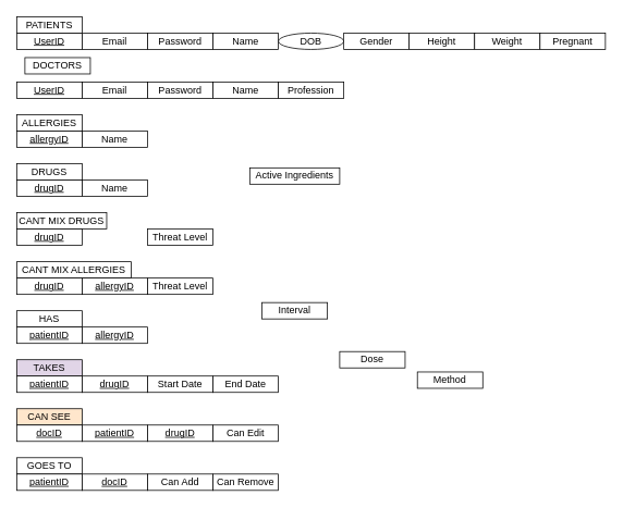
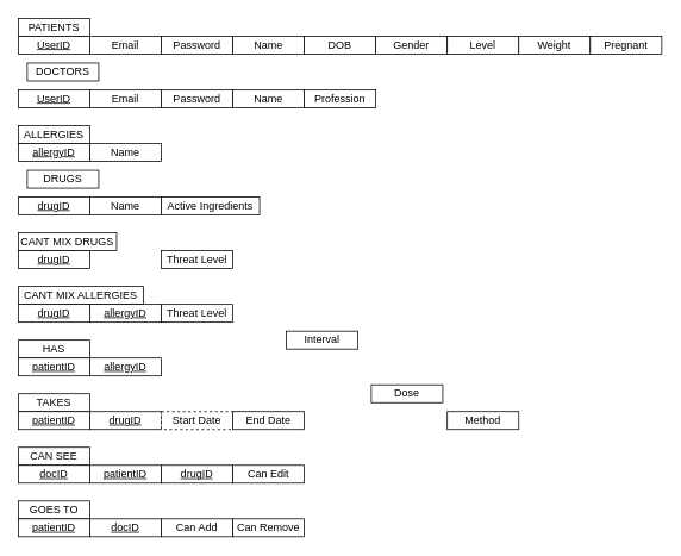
  <mxCell id="0" />
  <mxCell id="1" parent="0" />
  <mxCell id="2" value="UserID" style="rounded=0;whiteSpace=wrap;html=1;fontStyle=4" vertex="1" parent="1"><mxGeometry x="20" y="40" width="80" height="20" as="geometry" /></mxCell>
  <mxCell id="3" value="Email" style="rounded=0;whiteSpace=wrap;html=1;fontStyle=0" vertex="1" parent="1"><mxGeometry x="100" y="40" width="80" height="20" as="geometry" /></mxCell>
  <mxCell id="4" value="Password" style="rounded=0;whiteSpace=wrap;html=1;fontStyle=0" vertex="1" parent="1"><mxGeometry x="180" y="40" width="80" height="20" as="geometry" /></mxCell>
  <mxCell id="5" value="Name" style="rounded=0;whiteSpace=wrap;html=1;fontStyle=0" vertex="1" parent="1"><mxGeometry x="260" y="40" width="80" height="20" as="geometry" /></mxCell>
  <mxCell id="6" value="PATIENTS" style="rounded=0;whiteSpace=wrap;html=1;fontStyle=0" vertex="1" parent="1"><mxGeometry x="20" y="20" width="80" height="20" as="geometry" /></mxCell>
- <mxCell id="7" value="DOB" style="ellipse;whiteSpace=wrap;html=1;fontStyle=0;" vertex="1" parent="1"><mxGeometry x="340" y="40" width="80" height="20" as="geometry" /></mxCell>
+ <mxCell id="7" value="DOB" style="rounded=0;whiteSpace=wrap;html=1;fontStyle=0" vertex="1" parent="1"><mxGeometry x="340" y="40" width="80" height="20" as="geometry" /></mxCell>
  <mxCell id="8" value="Gender" style="rounded=0;whiteSpace=wrap;html=1;fontStyle=0" vertex="1" parent="1"><mxGeometry x="420" y="40" width="80" height="20" as="geometry" /></mxCell>
- <mxCell id="9" value="Height" style="rounded=0;whiteSpace=wrap;html=1;fontStyle=0" vertex="1" parent="1"><mxGeometry x="500" y="40" width="80" height="20" as="geometry" /></mxCell>
+ <mxCell id="9" value="Level" style="rounded=0;whiteSpace=wrap;html=1;fontStyle=0" vertex="1" parent="1"><mxGeometry x="500" y="40" width="80" height="20" as="geometry" /></mxCell>
  <mxCell id="10" value="Weight" style="rounded=0;whiteSpace=wrap;html=1;fontStyle=0" vertex="1" parent="1"><mxGeometry x="580" y="40" width="80" height="20" as="geometry" /></mxCell>
  <mxCell id="11" value="Pregnant" style="rounded=0;whiteSpace=wrap;html=1;fontStyle=0" vertex="1" parent="1"><mxGeometry x="660" y="40" width="80" height="20" as="geometry" /></mxCell>
  <mxCell id="12" value="UserID" style="rounded=0;whiteSpace=wrap;html=1;fontStyle=4" vertex="1" parent="1"><mxGeometry x="20" y="100" width="80" height="20" as="geometry" /></mxCell>
  <mxCell id="13" value="Email" style="rounded=0;whiteSpace=wrap;html=1;fontStyle=0" vertex="1" parent="1"><mxGeometry x="100" y="100" width="80" height="20" as="geometry" /></mxCell>
  <mxCell id="14" value="Password" style="rounded=0;whiteSpace=wrap;html=1;fontStyle=0" vertex="1" parent="1"><mxGeometry x="180" y="100" width="80" height="20" as="geometry" /></mxCell>
  <mxCell id="15" value="Name" style="rounded=0;whiteSpace=wrap;html=1;fontStyle=0" vertex="1" parent="1"><mxGeometry x="260" y="100" width="80" height="20" as="geometry" /></mxCell>
  <mxCell id="16" value="DOCTORS" style="rounded=0;whiteSpace=wrap;html=1;fontStyle=0" vertex="1" parent="1"><mxGeometry x="30" y="70" width="80" height="20" as="geometry" /></mxCell>
  <mxCell id="17" value="Profession" style="rounded=0;whiteSpace=wrap;html=1;fontStyle=0" vertex="1" parent="1"><mxGeometry x="340" y="100" width="80" height="20" as="geometry" /></mxCell>
  <mxCell id="18" value="ALLERGIES" style="rounded=0;whiteSpace=wrap;html=1;fontStyle=0" vertex="1" parent="1"><mxGeometry x="20" y="140" width="80" height="20" as="geometry" /></mxCell>
  <mxCell id="19" value="allergyID" style="rounded=0;whiteSpace=wrap;html=1;fontStyle=4" vertex="1" parent="1"><mxGeometry x="20" y="160" width="80" height="20" as="geometry" /></mxCell>
  <mxCell id="20" value="Name" style="rounded=0;whiteSpace=wrap;html=1;fontStyle=0" vertex="1" parent="1"><mxGeometry x="100" y="160" width="80" height="20" as="geometry" /></mxCell>
- <mxCell id="21" value="DRUGS" style="rounded=0;whiteSpace=wrap;html=1;fontStyle=0" vertex="1" parent="1"><mxGeometry x="20" y="200" width="80" height="20" as="geometry" /></mxCell>
+ <mxCell id="21" value="DRUGS" style="rounded=0;whiteSpace=wrap;html=1;fontStyle=0" vertex="1" parent="1"><mxGeometry x="30" y="190" width="80" height="20" as="geometry" /></mxCell>
  <mxCell id="22" value="&lt;u&gt;drugID&lt;/u&gt;" style="rounded=0;whiteSpace=wrap;html=1;fontStyle=0" vertex="1" parent="1"><mxGeometry x="20" y="220" width="80" height="20" as="geometry" /></mxCell>
  <mxCell id="23" value="Name" style="rounded=0;whiteSpace=wrap;html=1;fontStyle=0" vertex="1" parent="1"><mxGeometry x="100" y="220" width="80" height="20" as="geometry" /></mxCell>
- <mxCell id="24" value="Active Ingredients" style="rounded=0;whiteSpace=wrap;html=1;fontStyle=0" vertex="1" parent="1"><mxGeometry x="305" y="205" width="110" height="20" as="geometry" /></mxCell>
+ <mxCell id="24" value="Active Ingredients" style="rounded=0;whiteSpace=wrap;html=1;fontStyle=0" vertex="1" parent="1"><mxGeometry x="180" y="220" width="110" height="20" as="geometry" /></mxCell>
  <mxCell id="25" value="CANT MIX DRUGS" style="rounded=0;whiteSpace=wrap;html=1;fontStyle=0" vertex="1" parent="1"><mxGeometry x="20" y="260" width="110" height="20" as="geometry" /></mxCell>
  <mxCell id="26" value="&lt;u&gt;drugID&lt;/u&gt;" style="rounded=0;whiteSpace=wrap;html=1;fontStyle=0" vertex="1" parent="1"><mxGeometry x="20" y="280" width="80" height="20" as="geometry" /></mxCell>
  <mxCell id="27" value="Threat Level" style="rounded=0;whiteSpace=wrap;html=1;fontStyle=0" vertex="1" parent="1"><mxGeometry x="180" y="280" width="80" height="20" as="geometry" /></mxCell>
  <mxCell id="28" value="CANT MIX ALLERGIES" style="rounded=0;whiteSpace=wrap;html=1;fontStyle=0" vertex="1" parent="1"><mxGeometry x="20" y="320" width="140" height="20" as="geometry" /></mxCell>
  <mxCell id="29" value="drugID" style="rounded=0;whiteSpace=wrap;html=1;fontStyle=4" vertex="1" parent="1"><mxGeometry x="20" y="340" width="80" height="20" as="geometry" /></mxCell>
  <mxCell id="30" value="allergyID" style="rounded=0;whiteSpace=wrap;html=1;fontStyle=4" vertex="1" parent="1"><mxGeometry x="100" y="340" width="80" height="20" as="geometry" /></mxCell>
  <mxCell id="31" value="Threat Level" style="rounded=0;whiteSpace=wrap;html=1;fontStyle=0" vertex="1" parent="1"><mxGeometry x="180" y="340" width="80" height="20" as="geometry" /></mxCell>
- <mxCell id="32" value="TAKES" style="rounded=0;whiteSpace=wrap;html=1;fontStyle=0;fillColor=#e1d5e7;" vertex="1" parent="1"><mxGeometry x="20" y="440" width="80" height="20" as="geometry" /></mxCell>
+ <mxCell id="32" value="TAKES" style="rounded=0;whiteSpace=wrap;html=1;fontStyle=0" vertex="1" parent="1"><mxGeometry x="20" y="440" width="80" height="20" as="geometry" /></mxCell>
  <mxCell id="33" value="patientID" style="rounded=0;whiteSpace=wrap;html=1;fontStyle=4" vertex="1" parent="1"><mxGeometry x="20" y="460" width="80" height="20" as="geometry" /></mxCell>
  <mxCell id="34" value="&lt;u&gt;drugID&lt;/u&gt;" style="rounded=0;whiteSpace=wrap;html=1;fontStyle=0" vertex="1" parent="1"><mxGeometry x="100" y="460" width="80" height="20" as="geometry" /></mxCell>
  <mxCell id="35" value="HAS" style="rounded=0;whiteSpace=wrap;html=1;fontStyle=0" vertex="1" parent="1"><mxGeometry x="20" y="380" width="80" height="20" as="geometry" /></mxCell>
  <mxCell id="36" value="patientID" style="rounded=0;whiteSpace=wrap;html=1;fontStyle=4" vertex="1" parent="1"><mxGeometry x="20" y="400" width="80" height="20" as="geometry" /></mxCell>
  <mxCell id="37" value="&lt;u&gt;allergyID&lt;/u&gt;" style="rounded=0;whiteSpace=wrap;html=1;fontStyle=0" vertex="1" parent="1"><mxGeometry x="100" y="400" width="80" height="20" as="geometry" /></mxCell>
- <mxCell id="38" value="Start Date" style="rounded=0;whiteSpace=wrap;html=1;fontStyle=0" vertex="1" parent="1"><mxGeometry x="180" y="460" width="80" height="20" as="geometry" /></mxCell>
+ <mxCell id="38" value="Start Date" style="rounded=0;whiteSpace=wrap;html=1;fontStyle=0;dashed=1;" vertex="1" parent="1"><mxGeometry x="180" y="460" width="80" height="20" as="geometry" /></mxCell>
  <mxCell id="39" value="End Date" style="rounded=0;whiteSpace=wrap;html=1;fontStyle=0" vertex="1" parent="1"><mxGeometry x="260" y="460" width="80" height="20" as="geometry" /></mxCell>
  <mxCell id="40" value="Interval" style="rounded=0;whiteSpace=wrap;html=1;fontStyle=0" vertex="1" parent="1"><mxGeometry x="320" y="370" width="80" height="20" as="geometry" /></mxCell>
  <mxCell id="41" value="Dose" style="rounded=0;whiteSpace=wrap;html=1;fontStyle=0" vertex="1" parent="1"><mxGeometry x="415" y="430" width="80" height="20" as="geometry" /></mxCell>
- <mxCell id="42" value="Method" style="rounded=0;whiteSpace=wrap;html=1;fontStyle=0" vertex="1" parent="1"><mxGeometry x="510" y="455" width="80" height="20" as="geometry" /></mxCell>
- <mxCell id="43" value="CAN SEE" style="rounded=0;whiteSpace=wrap;html=1;fontStyle=0;fillColor=#ffe6cc;" vertex="1" parent="1"><mxGeometry x="20" y="500" width="80" height="20" as="geometry" /></mxCell>
+ <mxCell id="42" value="Method" style="rounded=0;whiteSpace=wrap;html=1;fontStyle=0" vertex="1" parent="1"><mxGeometry x="500" y="460" width="80" height="20" as="geometry" /></mxCell>
+ <mxCell id="43" value="CAN SEE" style="rounded=0;whiteSpace=wrap;html=1;fontStyle=0" vertex="1" parent="1"><mxGeometry x="20" y="500" width="80" height="20" as="geometry" /></mxCell>
  <mxCell id="44" value="docID" style="rounded=0;whiteSpace=wrap;html=1;fontStyle=4" vertex="1" parent="1"><mxGeometry x="20" y="520" width="80" height="20" as="geometry" /></mxCell>
  <mxCell id="45" value="patientID" style="rounded=0;whiteSpace=wrap;html=1;fontStyle=4" vertex="1" parent="1"><mxGeometry x="100" y="520" width="80" height="20" as="geometry" /></mxCell>
  <mxCell id="46" value="drugID" style="rounded=0;whiteSpace=wrap;html=1;fontStyle=4" vertex="1" parent="1"><mxGeometry x="180" y="520" width="80" height="20" as="geometry" /></mxCell>
  <mxCell id="47" value="Can Edit" style="rounded=0;whiteSpace=wrap;html=1;fontStyle=0" vertex="1" parent="1"><mxGeometry x="260" y="520" width="80" height="20" as="geometry" /></mxCell>
  <mxCell id="48" value="GOES TO" style="rounded=0;whiteSpace=wrap;html=1;fontStyle=0" vertex="1" parent="1"><mxGeometry x="20" y="560" width="80" height="20" as="geometry" /></mxCell>
  <mxCell id="49" value="patientID" style="rounded=0;whiteSpace=wrap;html=1;fontStyle=4" vertex="1" parent="1"><mxGeometry x="20" y="580" width="80" height="20" as="geometry" /></mxCell>
  <mxCell id="50" value="docID" style="rounded=0;whiteSpace=wrap;html=1;fontStyle=4" vertex="1" parent="1"><mxGeometry x="100" y="580" width="80" height="20" as="geometry" /></mxCell>
  <mxCell id="51" value="Can Add" style="rounded=0;whiteSpace=wrap;html=1;fontStyle=0" vertex="1" parent="1"><mxGeometry x="180" y="580" width="80" height="20" as="geometry" /></mxCell>
  <mxCell id="52" value="Can Remove" style="rounded=0;whiteSpace=wrap;html=1;fontStyle=0" vertex="1" parent="1"><mxGeometry x="260" y="580" width="80" height="20" as="geometry" /></mxCell>
